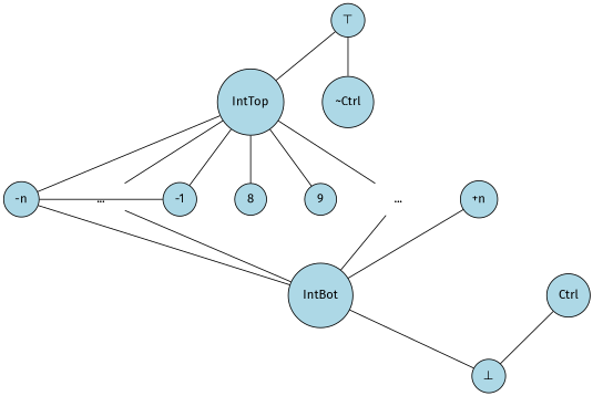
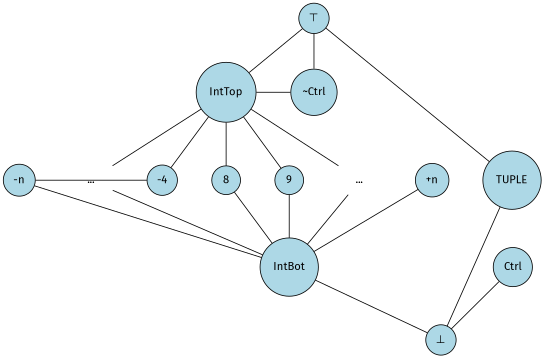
  digraph {
    fontname="Fira Sans"
    nodesep=0.6
    splines=false
    node [fillcolor=lightblue fontname="Fira Sans" shape=circle style=filled]
    edge [arrowhead=none fontname="Fira Sans"]
    n1 [label="⊤"]
    n2 [label="~Ctrl"]
    n3 [label=IntTop]
    n4 [label="-n"]
    n5 [label="..." shape=none style=none]
-   n6 [label=-1]
+   n6 [label=-4]
    n7 [label=8]
    n8 [label=9]
    n9 [label="..." shape=none style=none]
    n10 [label="+n"]
+   n11 [label=TUPLE]
    n12 [label=Ctrl]
    n13 [label=IntBot]
    n14 [label="⊥"]
    subgraph sub_1 {
      rank=same
      n1
    }
    subgraph sub_2 {
      rank=same
      n2
      n3
    }
    subgraph sub_3 {
      rank=same
      n4
      n5
      n6
      n7
      n8
      n9
      n10
+     n11
    }
    subgraph sub_4 {
      rank=same
      n12
      n13
    }
    subgraph sub_5 {
      rank=same
      n14
    }
    n1 -> n2
    n1 -> n3
-   n3 -> n4
+   n1 -> n11
+   n3 -> n2
    n3 -> n5
    n3 -> n6
    n3 -> n7
    n3 -> n8
    n3 -> n9
    n4 -> n5 [style=invis]
    n4 -> n13
    n5 -> n6 [style=invis]
    n5 -> n13
    n6 -> n4
    n6 -> n7 [style=invis]
    n7 -> n8 [style=invis]
+   n7 -> n13
    n8 -> n9 [style=invis]
+   n8 -> n13
    n9 -> n10 [style=invis]
    n9 -> n13
    n10 -> n13
+   n11 -> n14
    n12 -> n14
    n13 -> n14
  }
